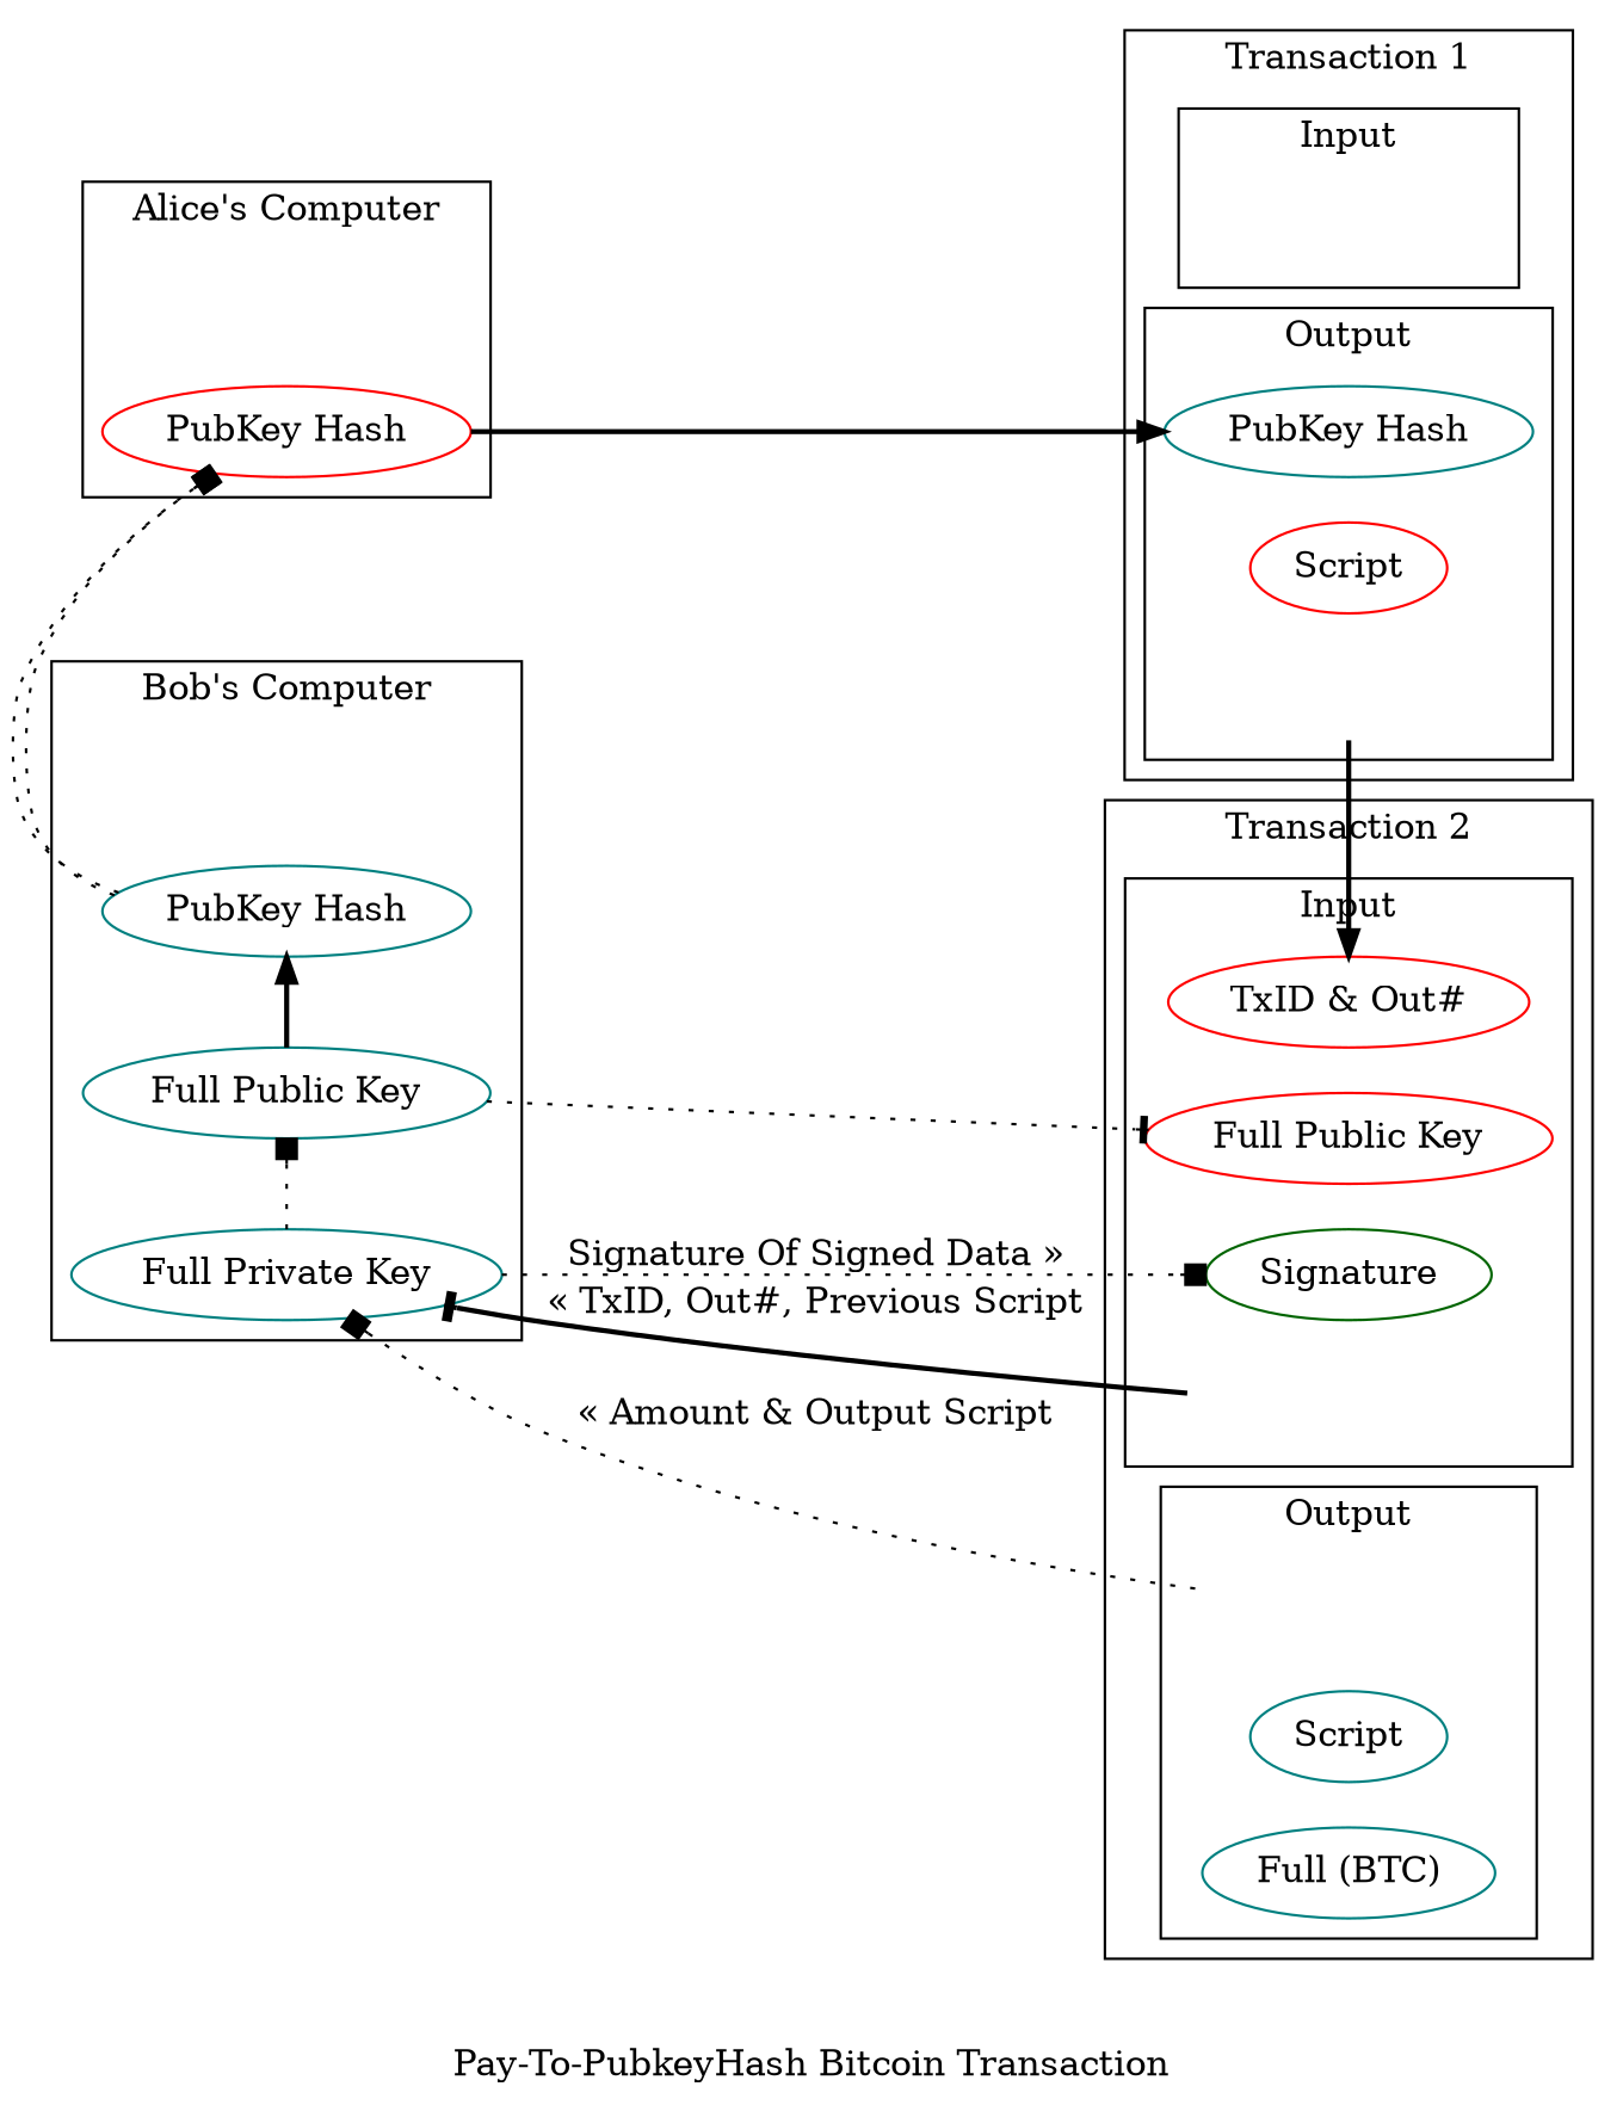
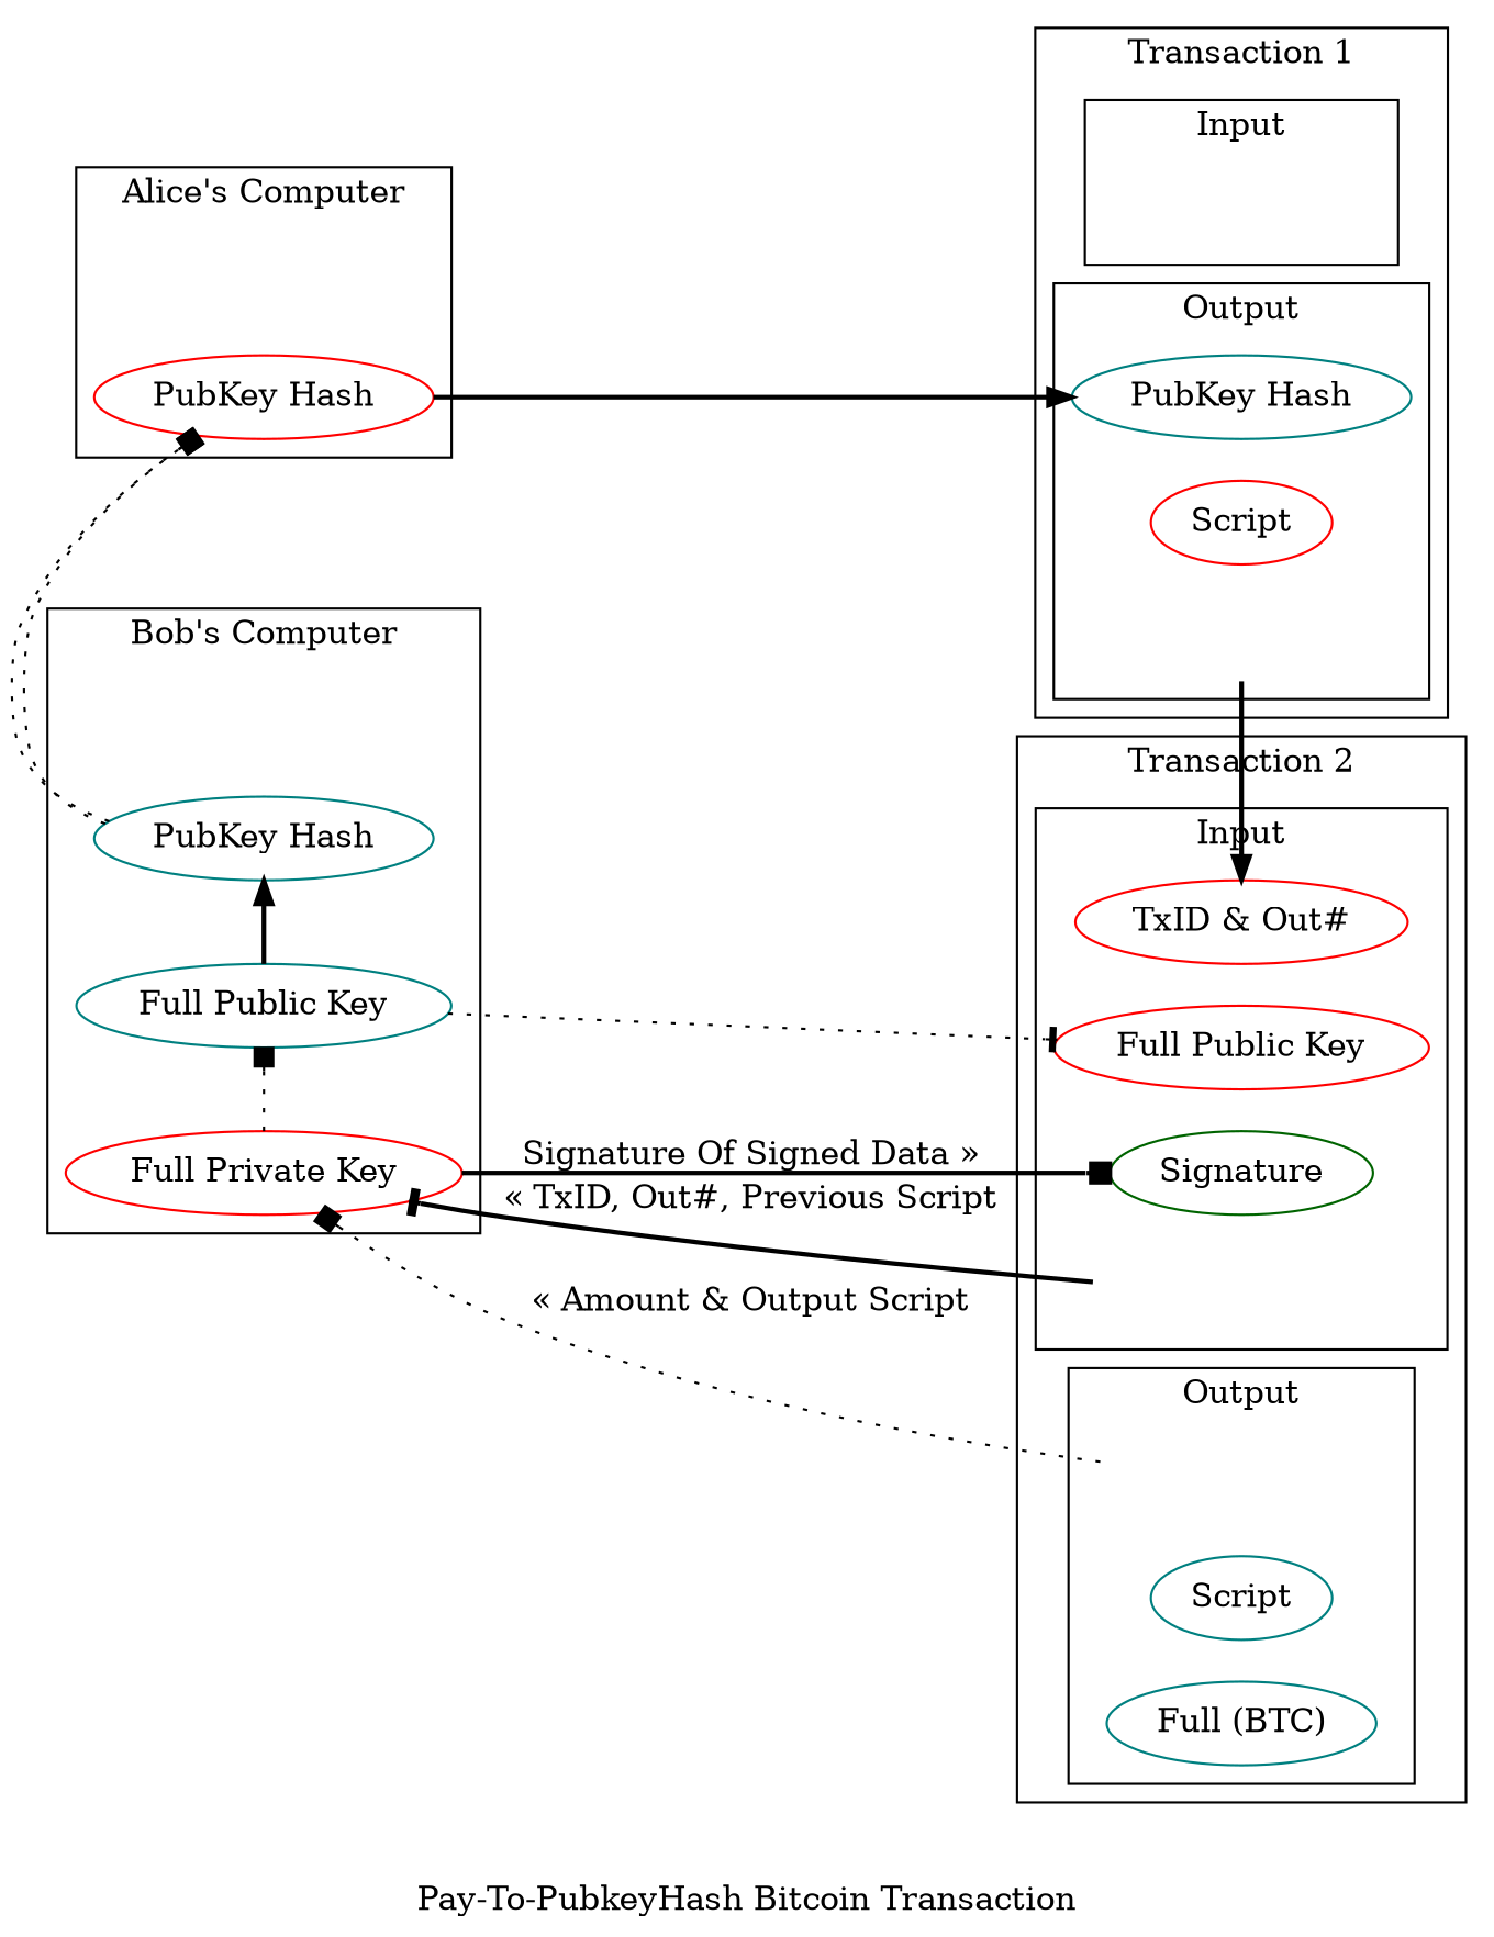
  digraph {
    label="Pay-To-PubkeyHash Bitcoin Transaction"
    rankdir=LR
    edge [arrowhead=box constraint=false style=dotted]
    receipient [height=0 style=invis width=0]
    n2 [color=teal label="PubKey Hash"]
    n3 [color=teal label="Full Public Key"]
-   n4 [color=teal label="Full Private Key"]
+   n4 [color=red label="Full Private Key"]
    spender [height=0 style=invis width=0]
    n6 [color=red label="PubKey Hash"]
    n7 [color=red label="TxID & Out#" style=unfilled]
    n8 [color=red label="Full Public Key"]
    n9 [color=darkgreen label=Signature]
    tx1_inputB [height=0 style=invis width=0]
    tx1_output [height=0 style=invis width=0]
    n12 [color=teal label=Script]
    n13 [color=teal label="Full (BTC)"]
    tx0_input [height=0 style=invis width=0]
    n15 [color=teal label="PubKey Hash"]
    n16 [color=red label=Script]
    tx0_output [height=0 style=invis width=0]
    subgraph cluster_1 {
      label="Bob's Computer"
      receipient
      n2
      n3
      n4
    }
    subgraph cluster_2 {
      label="Alice's Computer"
      spender
      n6
    }
    subgraph cluster_3 {
      label="Transaction 2"
      subgraph cluster_4 {
        label=Input
        n7
        n8
        n9
        tx1_inputB
      }
      subgraph cluster_5 {
        label=Output
        tx1_output
        n12
        n13
      }
    }
    subgraph cluster_6 {
      label="Transaction 1"
      subgraph cluster_7 {
        label=Input
        tx0_input
      }
      subgraph cluster_8 {
        label=Output
        n15
        n16
        tx0_output
      }
    }
    n2 -> n6
    n3 -> n2 [arrowhead=normal style=bold]
    n3 -> n8 [arrowhead=tee constraint=""]
    n4 -> n3
-   n4 -> n9 [label="Signature Of Signed Data »" weight=100 constraint=""]
+   n4 -> n9 [label="Signature Of Signed Data »" style=bold weight=100 constraint=""]
    n6 -> n15 [arrowhead=normal style=bold constraint=""]
    tx1_inputB -> n4 [arrowhead=tee label="« TxID, Out#, Previous Script" style=bold]
    tx1_output -> n4 [label="« Amount & Output Script" constraint=""]
    tx0_output -> n7 [arrowhead=normal style=bold]
  }
